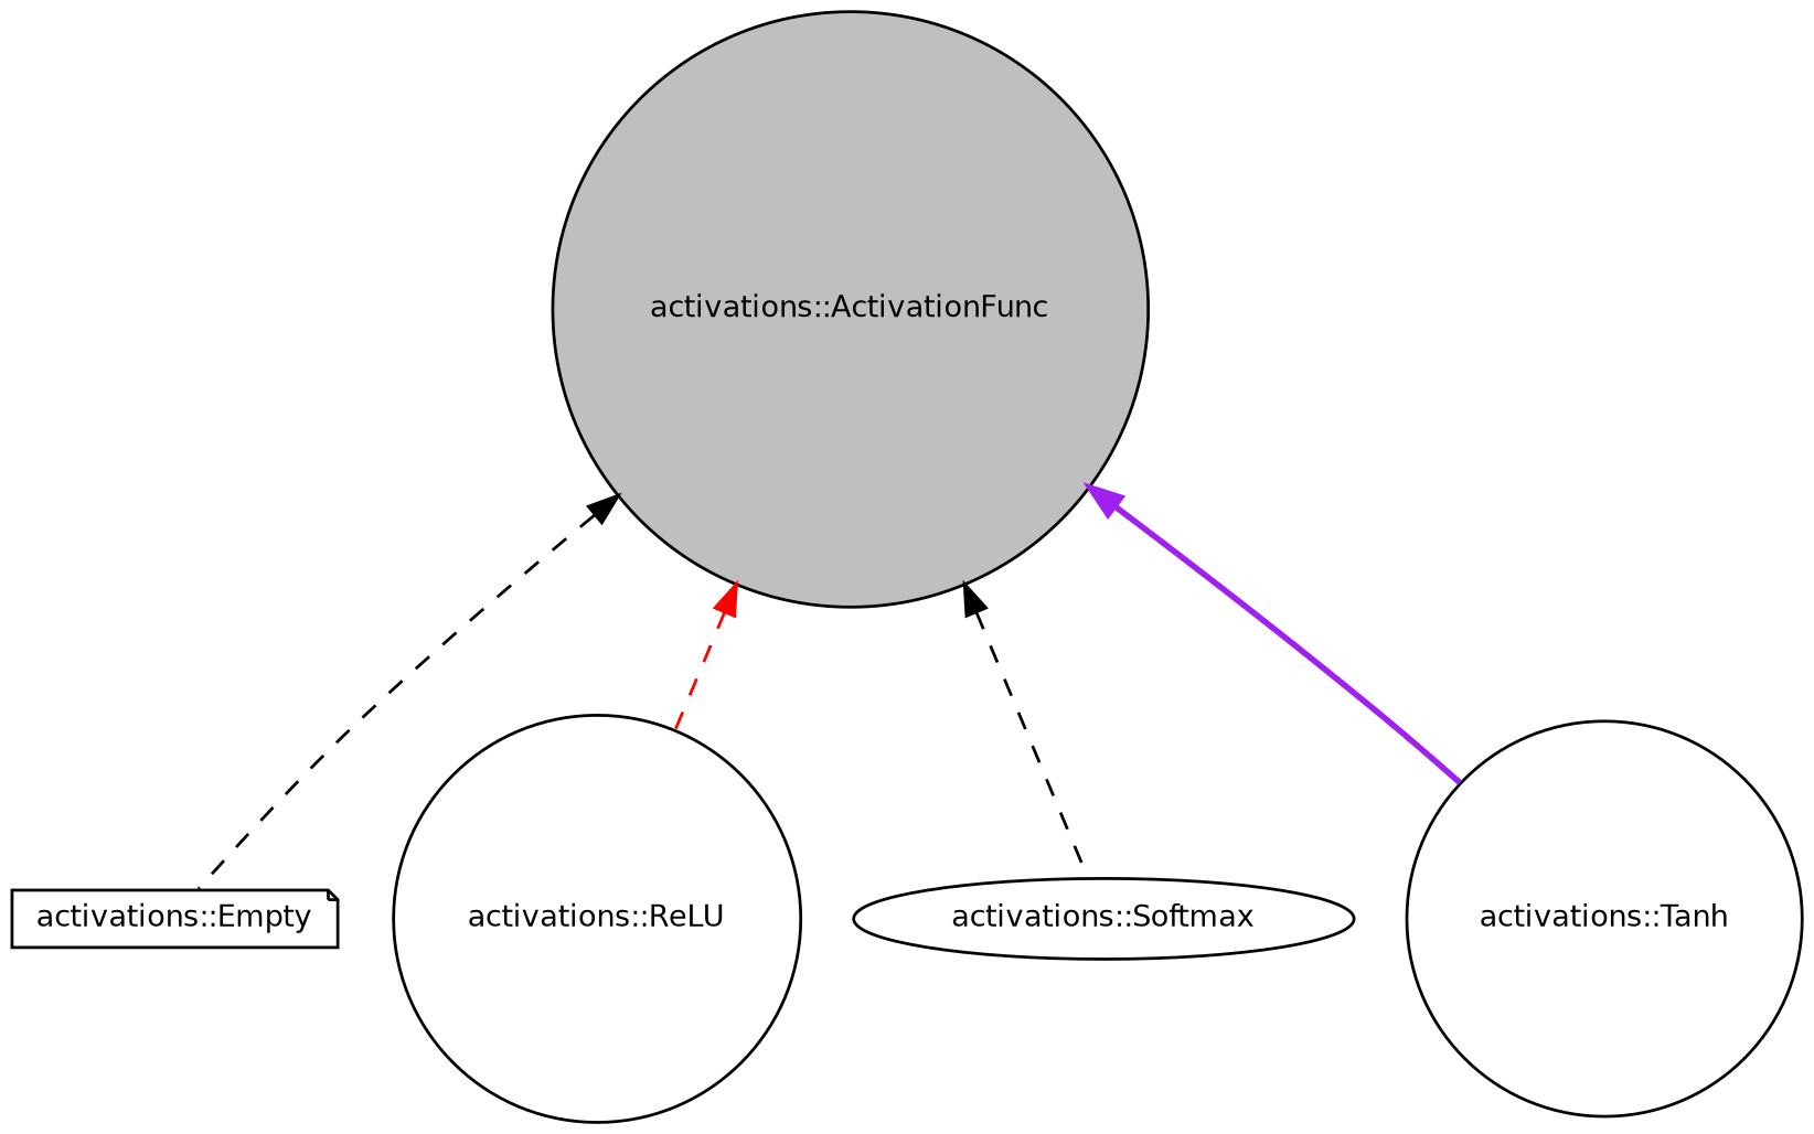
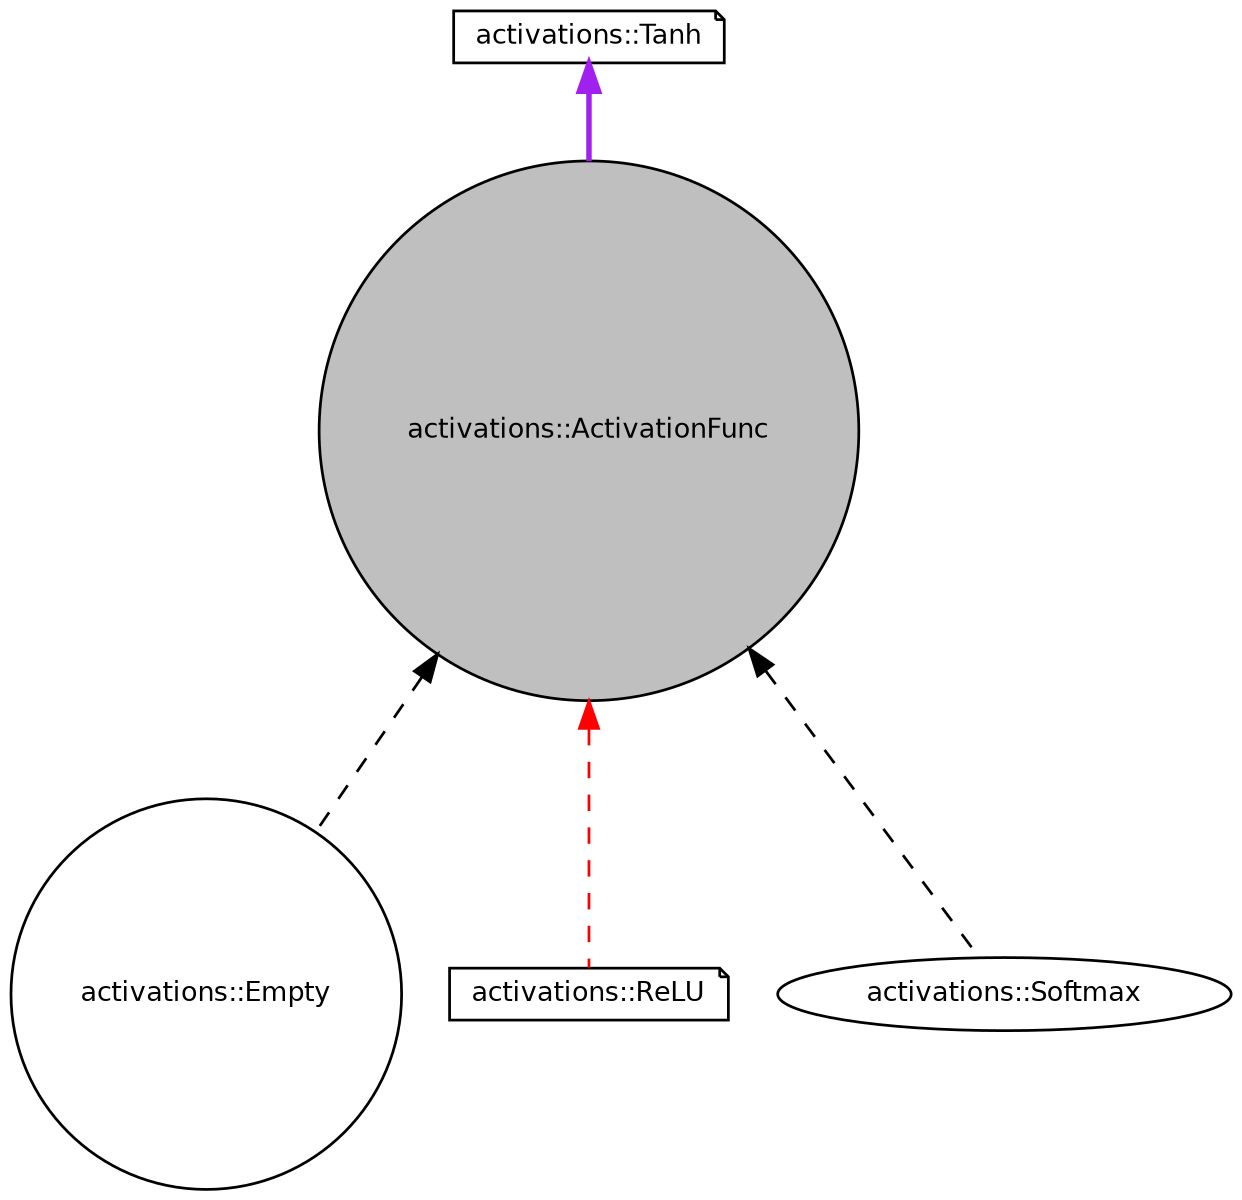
  digraph {
    rankdir=TB
    node [color=black fillcolor=white fontname=Helvetica fontsize=10 shape=circle style=filled]
    edge [color=black dir=back fontname=Helvetica fontsize=10 labelfontname=Helvetica labelfontsize=10 style=dashed]
    n1 [fillcolor=grey75 fontcolor=black height=0.2 label="activations::ActivationFunc" width=0.4]
-   n2 [height=0.2 label="activations::Empty" shape=note width=0.4]
-   n3 [height=0.2 label="activations::ReLU" width=0.4]
+   n2 [height=0.2 label="activations::Empty" width=0.4]
+   n3 [height=0.2 label="activations::ReLU" shape=note width=0.4]
    n4 [height=0.2 label="activations::Softmax" shape=ellipse width=0.4]
-   n5 [height=0.2 label="activations::Tanh" width=0.4]
+   n5 [height=0.2 label="activations::Tanh" shape=note width=0.4]
    n1 -> n2
    n1 -> n3 [color=red]
    n1 -> n4
-   n1 -> n5 [color=purple style=bold]
+   n5 -> n1 [color=purple style=bold]
  }
